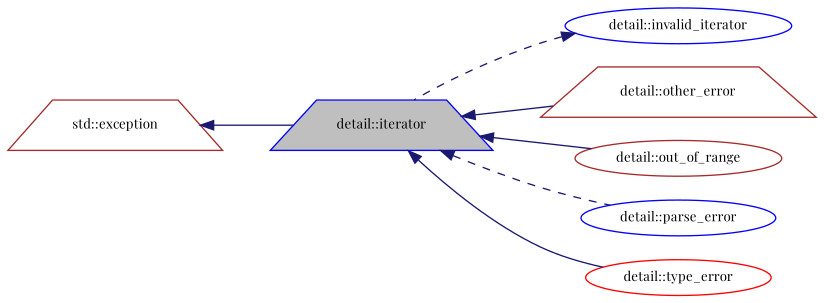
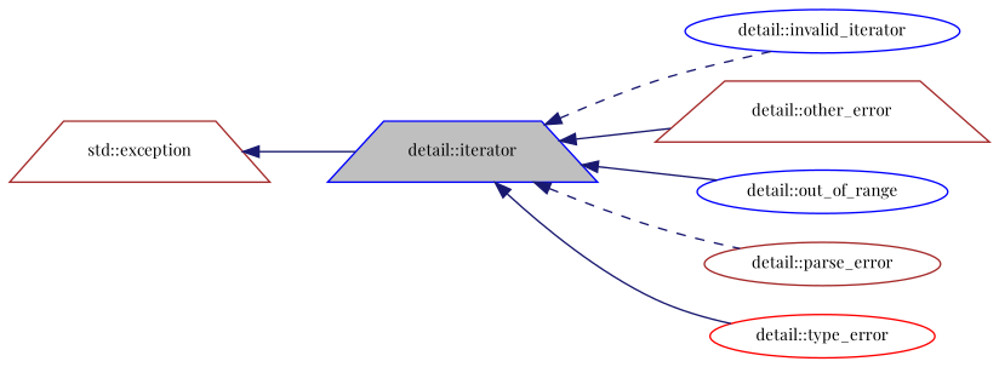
  digraph {
    fontname="Playfair Display"
    rankdir=LR
    node [color=brown fillcolor=white fontname="Playfair Display" fontsize=10 shape=ellipse style=filled]
    edge [color=midnightblue dir=back fontname="Playfair Display" fontsize=10 labelfontname=Helvetica labelfontsize=10 style=solid]
    n1 [color=blue fillcolor=grey75 fontcolor=black height=0.2 label="detail::iterator" shape=trapezium width=0.4]
    n2 [color=blue height=0.2 label="detail::invalid_iterator" width=0.4]
    n3 [height=0.2 label="detail::other_error" shape=trapezium width=0.4]
-   n4 [height=0.2 label="detail::out_of_range" width=0.4]
-   n5 [color=blue height=0.2 label="detail::parse_error" width=0.4]
+   n4 [color=blue height=0.2 label="detail::out_of_range" width=0.4]
+   n5 [height=0.2 label="detail::parse_error" width=0.4]
    n6 [color=red height=0.2 label="detail::type_error" width=0.4]
    n7 [height=0.2 label="std::exception" shape=trapezium width=0.4]
-   n2 -> n1 [style=dashed]
+   n1 -> n2 [style=dashed]
    n1 -> n3
    n1 -> n4
    n1 -> n5 [style=dashed]
    n1 -> n6
    n7 -> n1
  }
